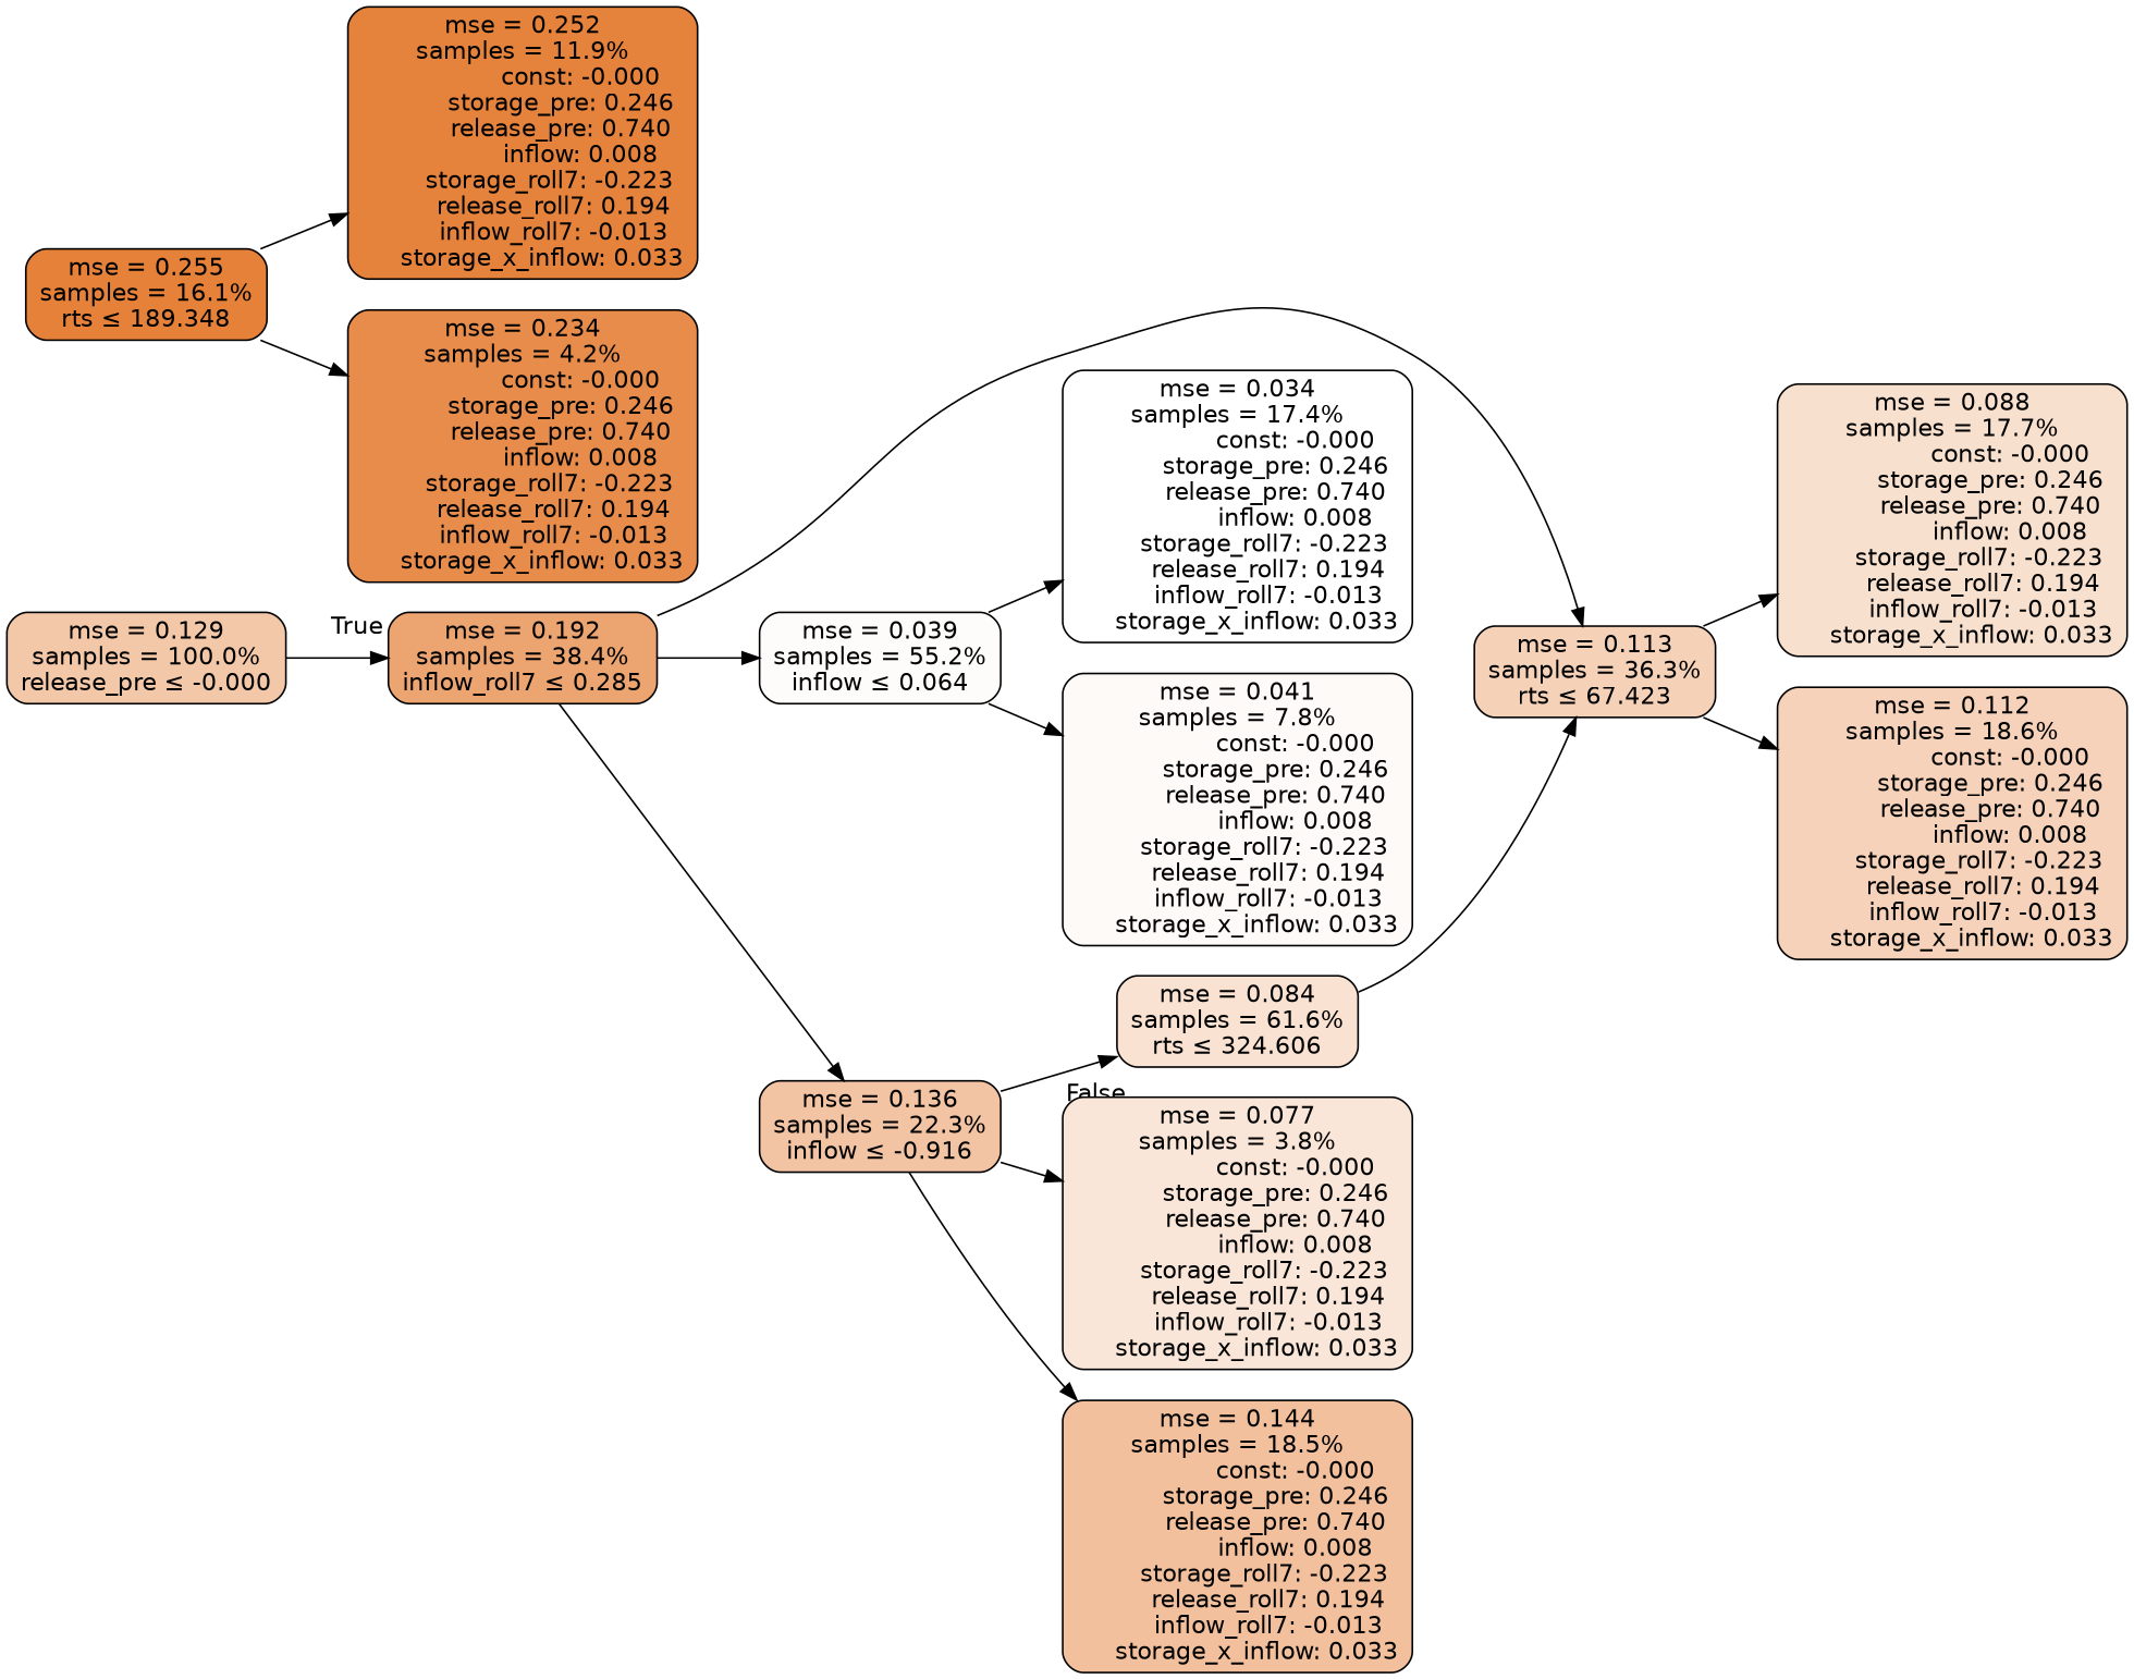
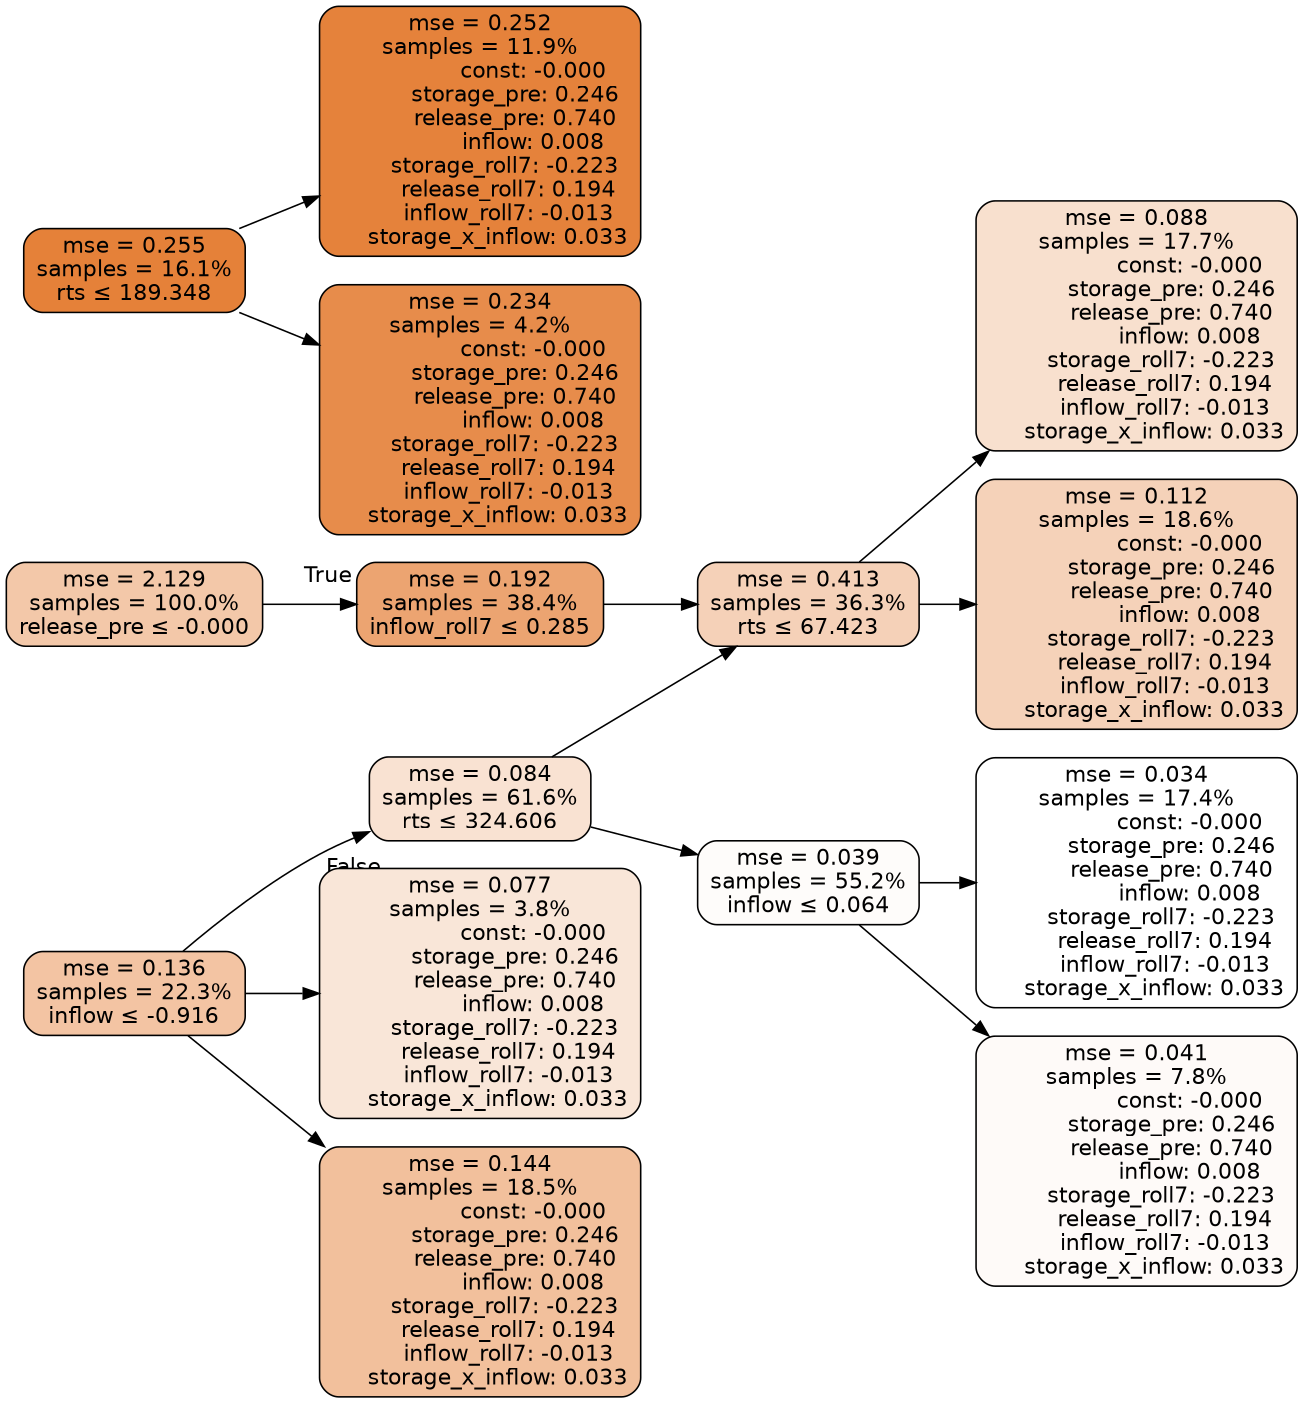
  digraph {
    rankdir=LR
    node [color=black fontname=helvetica shape=rectangle style="filled, rounded"]
    edge [fontname=helvetica]
-   n1 [fillcolor="#f3c8a9" label="mse = 0.129\nsamples = 100.0%\nrelease_pre &le; -0.000"]
+   n1 [fillcolor="#f3c8a9" label="mse = 2.129\nsamples = 100.0%\nrelease_pre &le; -0.000"]
    n2 [fillcolor="#eca471" label="mse = 0.192\nsamples = 38.4%\ninflow_roll7 &le; 0.285"]
    n3 [fillcolor="#f9e2d2" label="mse = 0.084\nsamples = 61.6%\nrts &le; 324.606"]
-   n4 [fillcolor="#f5d1b8" label="mse = 0.113\nsamples = 36.3%\nrts &le; 67.423"]
+   n4 [fillcolor="#f5d1b8" label="mse = 0.413\nsamples = 36.3%\nrts &le; 67.423"]
    n5 [fillcolor="#fefcfa" label="mse = 0.039\nsamples = 55.2%\ninflow &le; 0.064"]
    n6 [fillcolor="#f3c4a3" label="mse = 0.136\nsamples = 22.3%\ninflow &le; -0.916"]
    n7 [fillcolor="#f8e0ce" label="mse = 0.088\nsamples = 17.7%\n               const: -0.000\n          storage_pre: 0.246\n          release_pre: 0.740\n               inflow: 0.008\n       storage_roll7: -0.223\n        release_roll7: 0.194\n        inflow_roll7: -0.013\n     storage_x_inflow: 0.033"]
    n8 [fillcolor="#f5d2b9" label="mse = 0.112\nsamples = 18.6%\n               const: -0.000\n          storage_pre: 0.246\n          release_pre: 0.740\n               inflow: 0.008\n       storage_roll7: -0.223\n        release_roll7: 0.194\n        inflow_roll7: -0.013\n     storage_x_inflow: 0.033"]
    n9 [fillcolor="#ffffff" label="mse = 0.034\nsamples = 17.4%\n               const: -0.000\n          storage_pre: 0.246\n          release_pre: 0.740\n               inflow: 0.008\n       storage_roll7: -0.223\n        release_roll7: 0.194\n        inflow_roll7: -0.013\n     storage_x_inflow: 0.033"]
    n10 [fillcolor="#fefaf8" label="mse = 0.041\nsamples = 7.8%\n               const: -0.000\n          storage_pre: 0.246\n          release_pre: 0.740\n               inflow: 0.008\n       storage_roll7: -0.223\n        release_roll7: 0.194\n        inflow_roll7: -0.013\n     storage_x_inflow: 0.033"]
    n11 [fillcolor="#f9e6d8" label="mse = 0.077\nsamples = 3.8%\n               const: -0.000\n          storage_pre: 0.246\n          release_pre: 0.740\n               inflow: 0.008\n       storage_roll7: -0.223\n        release_roll7: 0.194\n        inflow_roll7: -0.013\n     storage_x_inflow: 0.033"]
    n12 [fillcolor="#f2c09c" label="mse = 0.144\nsamples = 18.5%\n               const: -0.000\n          storage_pre: 0.246\n          release_pre: 0.740\n               inflow: 0.008\n       storage_roll7: -0.223\n        release_roll7: 0.194\n        inflow_roll7: -0.013\n     storage_x_inflow: 0.033"]
    n13 [fillcolor="#e58139" label="mse = 0.255\nsamples = 16.1%\nrts &le; 189.348"]
    n14 [fillcolor="#e5823b" label="mse = 0.252\nsamples = 11.9%\n               const: -0.000\n          storage_pre: 0.246\n          release_pre: 0.740\n               inflow: 0.008\n       storage_roll7: -0.223\n        release_roll7: 0.194\n        inflow_roll7: -0.013\n     storage_x_inflow: 0.033"]
    n15 [fillcolor="#e78c4b" label="mse = 0.234\nsamples = 4.2%\n               const: -0.000\n          storage_pre: 0.246\n          release_pre: 0.740\n               inflow: 0.008\n       storage_roll7: -0.223\n        release_roll7: 0.194\n        inflow_roll7: -0.013\n     storage_x_inflow: 0.033"]
    n1 -> n2 [headlabel=True labelangle=-45 labeldistance=2.5]
    n2 -> n4
-   n2 -> n6
    n3 -> n4
-   n2 -> n5
+   n3 -> n5
    n4 -> n7
    n4 -> n8
    n5 -> n9
    n5 -> n10
    n6 -> n3 [headlabel=False labelangle=45 labeldistance=2.5]
    n6 -> n11
    n6 -> n12
    n13 -> n14
    n13 -> n15
  }
